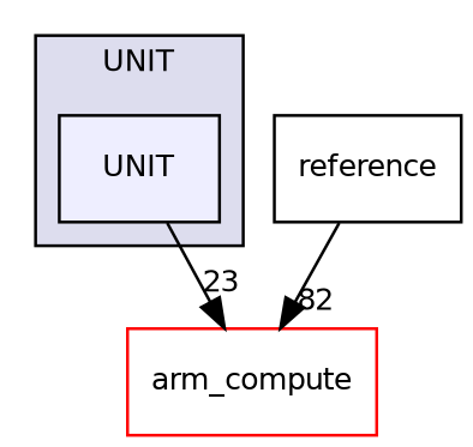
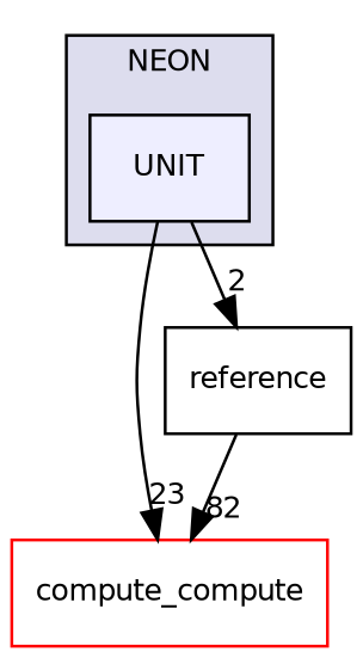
  digraph {
    compound=true
    node [fontname=Helvetica fontsize=10 shape=box style=filled]
    edge [labeldistance=1.5 labelfontname=Helvetica labelfontsize=10]
    n1 [fillcolor="#eeeeff" label=UNIT pencolor=black]
-   n2 [color=red fillcolor=white label=arm_compute]
+   n2 [color=red fillcolor=white label=compute_compute]
    n3 [label=reference style=""]
    subgraph cluster_1 {
      bgcolor="#ddddee"
      fontname=Helvetica
      fontsize=10
-     label=UNIT
+     label=NEON
      pencolor=black
      n1
    }
    n1 -> n2 [headlabel=23]
+   n1 -> n3 [headlabel=2]
    n3 -> n2 [headlabel=82]
  }
